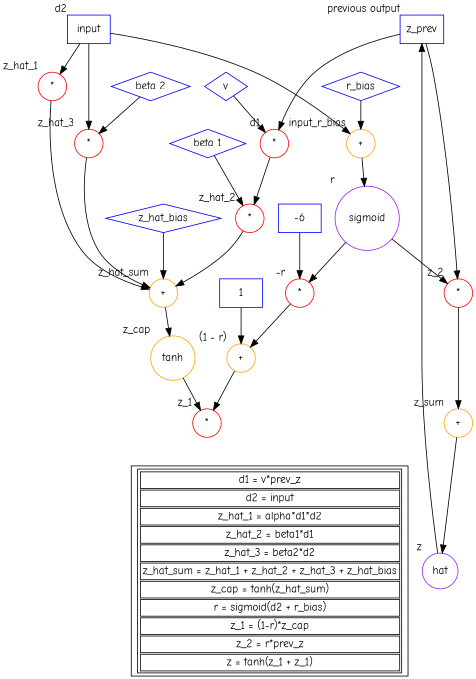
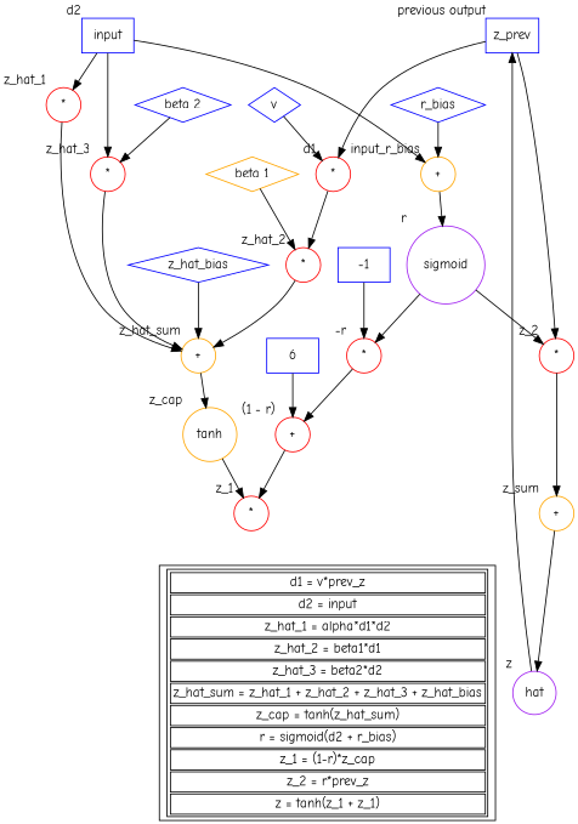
  digraph {
    fontname="Comic Neue"
    node [color=blue fontname="Comic Neue" shape=circle]
    edge [fontname="Comic Neue"]
    n1 [label=z_prev shape=box xlabel="previous output"]
    n2 [label=input shape=box xlabel=d2]
    n3 [label=<<table>             <tr><td>d1 = v*prev_z</td></tr>             <tr><td>d2 = input</td></tr>             <tr><td>z_hat_1 = alpha*d1*d2</td></tr>             <tr><td>z_hat_2 = beta1*d1</td></tr>             <tr><td>z_hat_3 = beta2*d2</td></tr>             <tr><td>z_hat_sum = z_hat_1 + z_hat_2 + z_hat_3 + z_hat_bias</td></tr>             <tr><td>z_cap = tanh(z_hat_sum)</td></tr>             <tr><td>r = sigmoid(d2 + r_bias)</td></tr>             <tr><td>z_1 = (1-r)*z_cap</td></tr>             <tr><td>z_2 = r*prev_z</td></tr>             <tr><td>z = tanh(z_1 + z_1)</td></tr>                     </table>> shape=box color=""]
    n4 [color=purple label=hat xlabel=z]
    n5 [color=red label="*" xlabel=d1]
    n6 [color=red label="*" xlabel=z_2]
    n7 [color=red label="*" xlabel=z_hat_1]
    n8 [color=red label="*" xlabel=z_hat_3]
    n9 [color=orange label="+" xlabel=input_r_bias]
    n10 [color=red label="*" xlabel=z_hat_2]
    n11 [color=orange label="+" xlabel=z_sum]
    n12 [color=orange label="+" xlabel=z_hat_sum]
    n13 [color=purple label=sigmoid xlabel=r]
    n14 [label=v shape=diamond]
    n15 [color=orange label=tanh xlabel=z_cap]
-   n16 [label="beta 1" shape=diamond]
+   n16 [color=orange label="beta 1" shape=diamond]
    n17 [label="beta 2" shape=diamond]
    n18 [color=red label="*" xlabel=z_1]
    n19 [label=z_hat_bias shape=diamond]
    n20 [color=red label="*" xlabel="-r"]
    n21 [label=r_bias shape=diamond]
-   n22 [color=orange label="+" xlabel="(1 - r)"]
-   n23 [label=-6 shape=box]
-   n24 [label=1 shape=box]
+   n22 [color=red label="+" xlabel="(1 - r)"]
+   n23 [label=-1 shape=box]
+   n24 [label=6 shape=box]
    subgraph sub_1 {
      rank=source
      n1
      n2
    }
    subgraph sub_2 {
      rank=sink
      n3
      n4
    }
    n1 -> n5
    n1 -> n6
    n2 -> n7
    n2 -> n8
    n2 -> n9
    n3 -> n4 [style=invis]
    n4 -> n1
    n5 -> n10
    n6 -> n11
    n7 -> n12
    n8 -> n12
    n9 -> n13
    n10 -> n12
    n11 -> n4
    n12 -> n15
    n13 -> n6
    n13 -> n20
    n14 -> n5
    n15 -> n18
    n16 -> n10
    n17 -> n8
    n19 -> n12
    n20 -> n22
    n21 -> n9
    n22 -> n18
    n23 -> n20
    n24 -> n22
  }
